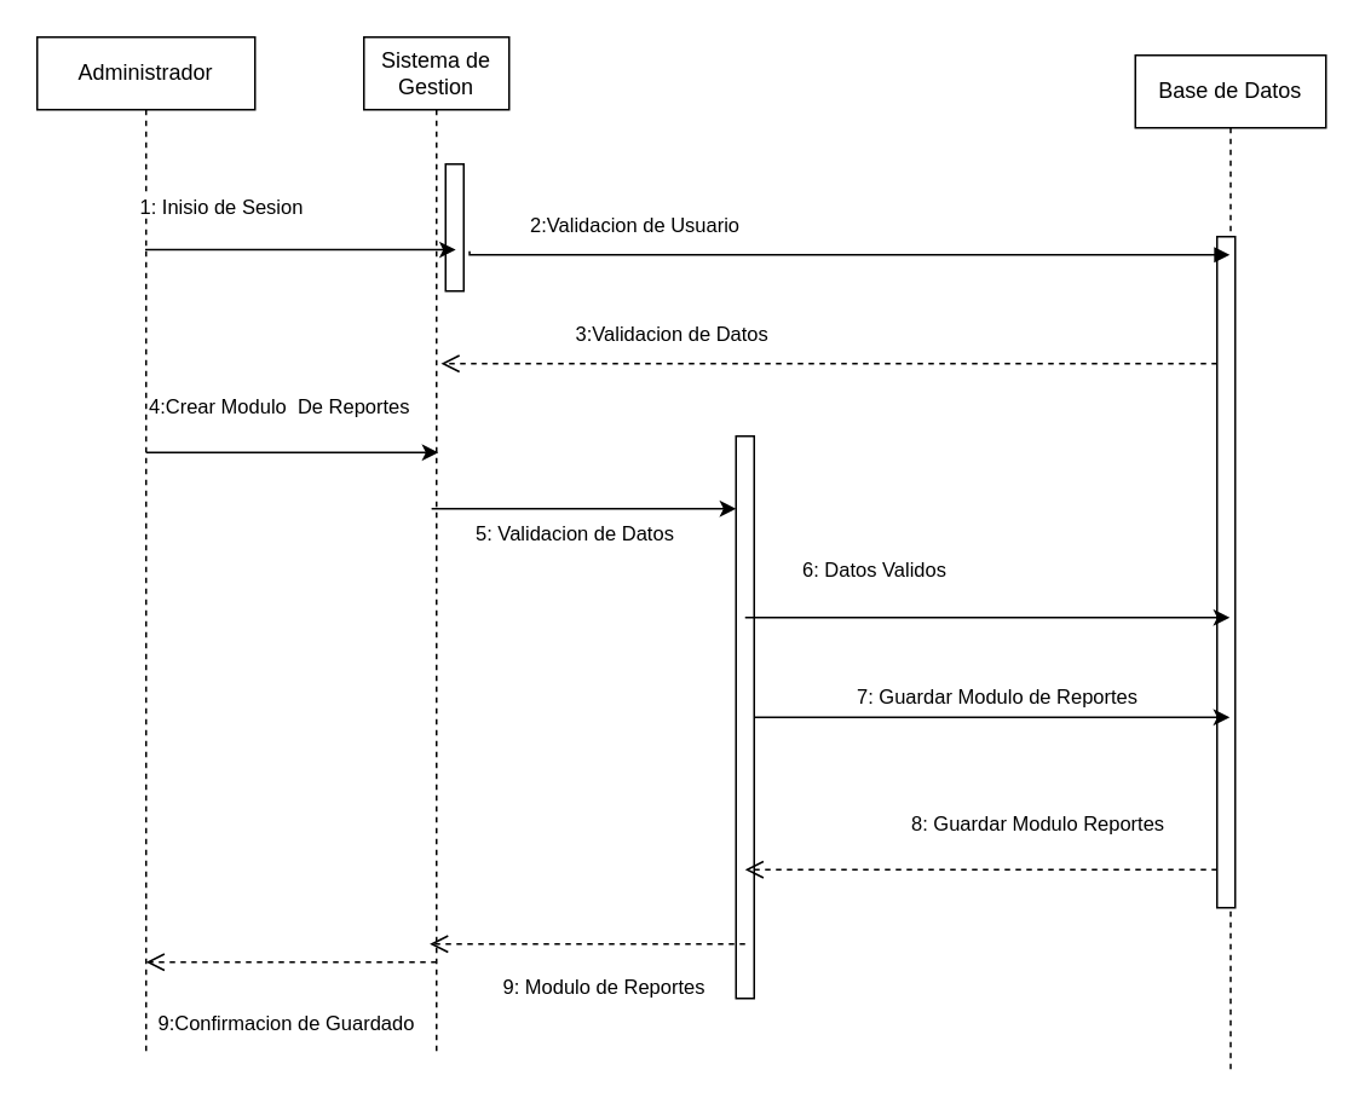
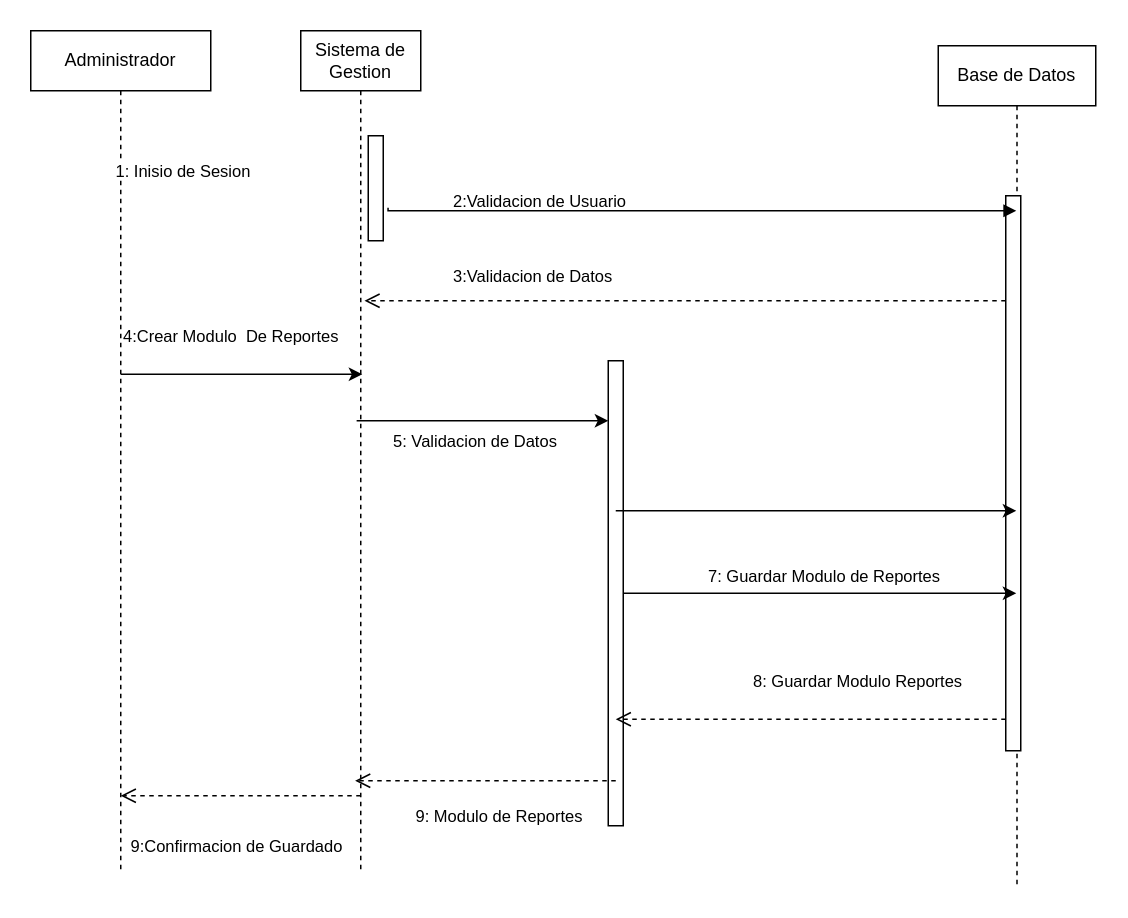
  <mxCell id="0" />
  <mxCell id="1" parent="0" />
  <mxCell id="2" value="&lt;font style=&quot;vertical-align: inherit;&quot;&gt;&lt;font style=&quot;vertical-align: inherit;&quot;&gt;Administrador&lt;/font&gt;&lt;/font&gt;" style="shape=umlLifeline;perimeter=lifelinePerimeter;whiteSpace=wrap;html=1;container=0;dropTarget=0;collapsible=0;recursiveResize=0;outlineConnect=0;portConstraint=eastwest;newEdgeStyle={&quot;edgeStyle&quot;:&quot;elbowEdgeStyle&quot;,&quot;elbow&quot;:&quot;vertical&quot;,&quot;curved&quot;:0,&quot;rounded&quot;:0};" vertex="1" parent="1"><mxGeometry x="20" y="20" width="120" height="560" as="geometry" /></mxCell>
  <mxCell id="3" value="Sistema de Gestion" style="shape=umlLifeline;perimeter=lifelinePerimeter;whiteSpace=wrap;html=1;container=0;dropTarget=0;collapsible=0;recursiveResize=0;outlineConnect=0;portConstraint=eastwest;newEdgeStyle={&quot;edgeStyle&quot;:&quot;elbowEdgeStyle&quot;,&quot;elbow&quot;:&quot;vertical&quot;,&quot;curved&quot;:0,&quot;rounded&quot;:0};" vertex="1" parent="1"><mxGeometry x="200" y="20" width="80" height="560" as="geometry" /></mxCell>
  <mxCell id="4" value="&lt;span style=&quot;color: rgba(0, 0, 0, 0); font-family: monospace; font-size: 0px; text-align: start;&quot;&gt;%3CmxGraphModel%3E%3Croot%3E%3CmxCell%20id%3D%220%22%2F%3E%3CmxCell%20id%3D%221%22%20parent%3D%220%22%2F%3E%3CmxCell%20id%3D%222%22%20value%3D%229%3AAgenda%20Disponible%22%20style%3D%22html%3D1%3BverticalAlign%3Dbottom%3BendArrow%3Dopen%3Bdashed%3D1%3BendSize%3D8%3BedgeStyle%3DelbowEdgeStyle%3Belbow%3Dhorizontal%3Bcurved%3D0%3Brounded%3D0%3BexitX%3D0.5%3BexitY%3D0.885%3BexitDx%3D0%3BexitDy%3D0%3BexitPerimeter%3D0%3BentryX%3D0.545%3BentryY%3D0.885%3BentryDx%3D0%3BentryDy%3D0%3BentryPerimeter%3D0%3B%22%20edge%3D%221%22%20parent%3D%221%22%3E%3CmxGeometry%20relative%3D%221%22%20as%3D%22geometry%22%3E%3CmxPoint%20x%3D%221030%22%20y%3D%22900%22%20as%3D%22targetPoint%22%2F%3E%3CArray%20as%3D%22points%22%3E%3CmxPoint%20x%3D%221135%22%20y%3D%22900%22%2F%3E%3C%2FArray%3E%3CmxPoint%20x%3D%221240%22%20y%3D%22900%22%20as%3D%22sourcePoint%22%2F%3E%3CmxPoint%20as%3D%22offset%22%2F%3E%3C%2FmxGeometry%3E%3C%2FmxCell%3E%3C%2Froot%3E%3C%2FmxGraphModel%3E&lt;/span&gt;" style="html=1;points=[];perimeter=orthogonalPerimeter;outlineConnect=0;targetShapes=umlLifeline;portConstraint=eastwest;newEdgeStyle={&quot;edgeStyle&quot;:&quot;elbowEdgeStyle&quot;,&quot;elbow&quot;:&quot;vertical&quot;,&quot;curved&quot;:0,&quot;rounded&quot;:0};" vertex="1" parent="3"><mxGeometry x="45" y="70" width="10" height="70" as="geometry" /></mxCell>
  <mxCell id="5" value="&lt;font style=&quot;vertical-align: inherit;&quot;&gt;&lt;font style=&quot;vertical-align: inherit;&quot;&gt;&lt;font style=&quot;vertical-align: inherit;&quot;&gt;&lt;font style=&quot;vertical-align: inherit;&quot;&gt;Base de Datos&lt;/font&gt;&lt;/font&gt;&lt;/font&gt;&lt;/font&gt;" style="shape=umlLifeline;perimeter=lifelinePerimeter;whiteSpace=wrap;html=1;container=0;dropTarget=0;collapsible=0;recursiveResize=0;outlineConnect=0;portConstraint=eastwest;newEdgeStyle={&quot;edgeStyle&quot;:&quot;elbowEdgeStyle&quot;,&quot;elbow&quot;:&quot;vertical&quot;,&quot;curved&quot;:0,&quot;rounded&quot;:0};" vertex="1" parent="1"><mxGeometry x="625" y="30" width="105" height="560" as="geometry" /></mxCell>
  <mxCell id="6" value="" style="html=1;points=[];perimeter=orthogonalPerimeter;outlineConnect=0;targetShapes=umlLifeline;portConstraint=eastwest;newEdgeStyle={&quot;edgeStyle&quot;:&quot;elbowEdgeStyle&quot;,&quot;elbow&quot;:&quot;vertical&quot;,&quot;curved&quot;:0,&quot;rounded&quot;:0};" vertex="1" parent="5"><mxGeometry x="45" y="100" width="10" height="370" as="geometry" /></mxCell>
  <mxCell id="7" value="" style="html=1;verticalAlign=bottom;endArrow=block;edgeStyle=elbowEdgeStyle;elbow=vertical;curved=0;rounded=0;exitX=0.916;exitY=0.952;exitDx=0;exitDy=0;exitPerimeter=0;" edge="1" parent="1" source="9" target="5"><mxGeometry relative="1" as="geometry"><mxPoint x="275" y="120" as="sourcePoint" /><Array as="points"><mxPoint x="365" y="140" /></Array><mxPoint x="445" y="120" as="targetPoint" /></mxGeometry></mxCell>
- <mxCell id="8" value="&lt;div style=&quot;text-align: center;&quot;&gt;&lt;span style=&quot;font-size: 11px; text-wrap: nowrap; background-color: rgb(255, 255, 255);&quot;&gt;&lt;font style=&quot;vertical-align: inherit;&quot;&gt;&lt;font style=&quot;vertical-align: inherit;&quot;&gt;2:Validacion de Usuario&lt;/font&gt;&lt;/font&gt;&lt;/span&gt;&lt;/div&gt;" style="text;whiteSpace=wrap;html=1;" vertex="1" parent="1"><mxGeometry x="290" y="110" width="110" height="40" as="geometry" /></mxCell>
+ <mxCell id="8" value="&lt;div style=&quot;text-align: center;&quot;&gt;&lt;span style=&quot;font-size: 11px; text-wrap: nowrap; background-color: rgb(255, 255, 255);&quot;&gt;&lt;font style=&quot;vertical-align: inherit;&quot;&gt;&lt;font style=&quot;vertical-align: inherit;&quot;&gt;2:Validacion de Usuario&lt;/font&gt;&lt;/font&gt;&lt;/span&gt;&lt;/div&gt;" style="text;whiteSpace=wrap;html=1;" vertex="1" parent="1"><mxGeometry x="300" y="120" width="110" height="40" as="geometry" /></mxCell>
  <mxCell id="9" value="&lt;div style=&quot;text-align: center;&quot;&gt;&lt;span style=&quot;font-size: 11px; text-wrap: nowrap; background-color: rgb(255, 255, 255);&quot;&gt;&lt;font style=&quot;vertical-align: inherit;&quot;&gt;&lt;font style=&quot;vertical-align: inherit;&quot;&gt;&lt;font style=&quot;vertical-align: inherit;&quot;&gt;&lt;font style=&quot;vertical-align: inherit;&quot;&gt;1: Inisio de Sesion&lt;/font&gt;&lt;/font&gt;&lt;/font&gt;&lt;/font&gt;&lt;/span&gt;&lt;/div&gt;" style="text;whiteSpace=wrap;html=1;" vertex="1" parent="1"><mxGeometry x="75" y="100" width="200" height="40" as="geometry" /></mxCell>
  <mxCell id="10" value="" style="html=1;verticalAlign=bottom;endArrow=open;dashed=1;endSize=8;edgeStyle=elbowEdgeStyle;elbow=horizontal;curved=0;rounded=0;" edge="1" parent="1" source="6"><mxGeometry x="-0.005" y="-20" relative="1" as="geometry"><mxPoint x="242.5" y="200" as="targetPoint" /><Array as="points"><mxPoint x="337.5" y="200" /></Array><mxPoint x="437.5" y="200" as="sourcePoint" /><mxPoint as="offset" /></mxGeometry></mxCell>
- <mxCell id="11" value="" style="endArrow=classic;html=1;rounded=0;entryX=0.878;entryY=0.931;entryDx=0;entryDy=0;entryPerimeter=0;" edge="1" parent="1" source="2" target="9"><mxGeometry width="50" height="50" relative="1" as="geometry"><mxPoint x="85" y="180" as="sourcePoint" /><mxPoint x="135" y="130" as="targetPoint" /></mxGeometry></mxCell>
  <mxCell id="12" value="&lt;div style=&quot;text-align: center;&quot;&gt;&lt;span style=&quot;font-size: 11px; text-wrap: nowrap; background-color: rgb(255, 255, 255);&quot;&gt;4:Crear Modulo&amp;nbsp; De Reportes&lt;/span&gt;&lt;/div&gt;" style="text;whiteSpace=wrap;html=1;" vertex="1" parent="1"><mxGeometry x="80" y="210" width="130" height="40" as="geometry" /></mxCell>
  <mxCell id="13" value="" style="endArrow=classic;html=1;rounded=0;" edge="1" parent="1" target="22"><mxGeometry width="50" height="50" relative="1" as="geometry"><mxPoint x="237.25" y="280" as="sourcePoint" /><mxPoint x="452.75" y="280" as="targetPoint" /></mxGeometry></mxCell>
  <mxCell id="14" value="&lt;div style=&quot;text-align: center;&quot;&gt;&lt;span style=&quot;font-size: 11px; text-wrap: nowrap; background-color: rgb(255, 255, 255);&quot;&gt;9:Confirmacion de Guardado&lt;/span&gt;&lt;/div&gt;" style="text;whiteSpace=wrap;html=1;" vertex="1" parent="1"><mxGeometry x="85" y="550" width="130" height="40" as="geometry" /></mxCell>
  <mxCell id="15" value="" style="endArrow=classic;html=1;rounded=0;" edge="1" parent="1"><mxGeometry width="50" height="50" relative="1" as="geometry"><mxPoint x="80" y="249" as="sourcePoint" /><mxPoint x="241" y="249" as="targetPoint" /></mxGeometry></mxCell>
  <mxCell id="16" value="&lt;div style=&quot;text-align: center;&quot;&gt;&lt;span style=&quot;font-size: 11px; text-wrap: nowrap; background-color: rgb(255, 255, 255);&quot;&gt;&lt;font style=&quot;vertical-align: inherit;&quot;&gt;&lt;font style=&quot;vertical-align: inherit;&quot;&gt;5: Validacion de Datos&lt;/font&gt;&lt;/font&gt;&lt;/span&gt;&lt;/div&gt;" style="text;whiteSpace=wrap;html=1;" vertex="1" parent="1"><mxGeometry x="260" y="280" width="110" height="40" as="geometry" /></mxCell>
- <mxCell id="17" value="&lt;div style=&quot;text-align: center;&quot;&gt;&lt;span style=&quot;font-size: 11px; text-wrap: nowrap; background-color: rgb(255, 255, 255);&quot;&gt;&lt;font style=&quot;vertical-align: inherit;&quot;&gt;&lt;font style=&quot;vertical-align: inherit;&quot;&gt;3:Validacion de Datos&lt;/font&gt;&lt;/font&gt;&lt;/span&gt;&lt;/div&gt;" style="text;whiteSpace=wrap;html=1;" vertex="1" parent="1"><mxGeometry x="315" y="170" width="110" height="40" as="geometry" /></mxCell>
- <mxCell id="18" value="&lt;div style=&quot;text-align: center;&quot;&gt;&lt;span style=&quot;font-size: 11px; text-wrap: nowrap; background-color: rgb(255, 255, 255);&quot;&gt;6: Datos Validos&lt;/span&gt;&lt;/div&gt;" style="text;whiteSpace=wrap;html=1;" vertex="1" parent="1"><mxGeometry x="440" y="300" width="110" height="40" as="geometry" /></mxCell>
+ <mxCell id="17" value="&lt;div style=&quot;text-align: center;&quot;&gt;&lt;span style=&quot;font-size: 11px; text-wrap: nowrap; background-color: rgb(255, 255, 255);&quot;&gt;&lt;font style=&quot;vertical-align: inherit;&quot;&gt;&lt;font style=&quot;vertical-align: inherit;&quot;&gt;3:Validacion de Datos&lt;/font&gt;&lt;/font&gt;&lt;/span&gt;&lt;/div&gt;" style="text;whiteSpace=wrap;html=1;" vertex="1" parent="1"><mxGeometry x="300" y="170" width="110" height="40" as="geometry" /></mxCell>
  <mxCell id="19" value="" style="endArrow=classic;html=1;rounded=0;" edge="1" parent="1" source="22" target="5"><mxGeometry width="50" height="50" relative="1" as="geometry"><mxPoint x="244.5" y="380" as="sourcePoint" /><mxPoint x="405.5" y="380" as="targetPoint" /></mxGeometry></mxCell>
  <mxCell id="20" value="&lt;div style=&quot;text-align: center;&quot;&gt;&lt;span style=&quot;font-size: 11px; text-wrap: nowrap; background-color: rgb(255, 255, 255);&quot;&gt;7: Guardar Modulo de Reportes&lt;/span&gt;&lt;/div&gt;" style="text;whiteSpace=wrap;html=1;" vertex="1" parent="1"><mxGeometry x="470" y="370" width="110" height="40" as="geometry" /></mxCell>
  <mxCell id="21" value="&lt;div style=&quot;text-align: center;&quot;&gt;&lt;span style=&quot;font-size: 11px; text-wrap: nowrap; background-color: rgb(255, 255, 255);&quot;&gt;8: Guardar Modulo Reportes&lt;/span&gt;&lt;/div&gt;" style="text;whiteSpace=wrap;html=1;" vertex="1" parent="1"><mxGeometry x="500" y="440" width="110" height="40" as="geometry" /></mxCell>
  <mxCell id="22" value="&lt;span style=&quot;color: rgba(0, 0, 0, 0); font-family: monospace; font-size: 0px; text-align: start;&quot;&gt;%3CmxGraphModel%3E%3Croot%3E%3CmxCell%20id%3D%220%22%2F%3E%3CmxCell%20id%3D%221%22%20parent%3D%220%22%2F%3E%3CmxCell%20id%3D%222%22%20value%3D%229%3AAgenda%20Disponible%22%20style%3D%22html%3D1%3BverticalAlign%3Dbottom%3BendArrow%3Dopen%3Bdashed%3D1%3BendSize%3D8%3BedgeStyle%3DelbowEdgeStyle%3Belbow%3Dhorizontal%3Bcurved%3D0%3Brounded%3D0%3BexitX%3D0.5%3BexitY%3D0.885%3BexitDx%3D0%3BexitDy%3D0%3BexitPerimeter%3D0%3BentryX%3D0.545%3BentryY%3D0.885%3BentryDx%3D0%3BentryDy%3D0%3BentryPerimeter%3D0%3B%22%20edge%3D%221%22%20parent%3D%221%22%3E%3CmxGeometry%20relative%3D%221%22%20as%3D%22geometry%22%3E%3CmxPoint%20x%3D%221030%22%20y%3D%22900%22%20as%3D%22targetPoint%22%2F%3E%3CArray%20as%3D%22points%22%3E%3CmxPoint%20x%3D%221135%22%20y%3D%22900%22%2F%3E%3C%2FArray%3E%3CmxPoint%20x%3D%221240%22%20y%3D%22900%22%20as%3D%22sourcePoint%22%2F%3E%3CmxPoint%20as%3D%22offset%22%2F%3E%3C%2FmxGeometry%3E%3C%2FmxCell%3E%3C%2Froot%3E%3C%2FmxGraphModel%3E&lt;/span&gt;" style="html=1;points=[];perimeter=orthogonalPerimeter;outlineConnect=0;targetShapes=umlLifeline;portConstraint=eastwest;newEdgeStyle={&quot;edgeStyle&quot;:&quot;elbowEdgeStyle&quot;,&quot;elbow&quot;:&quot;vertical&quot;,&quot;curved&quot;:0,&quot;rounded&quot;:0};" vertex="1" parent="1"><mxGeometry x="405" y="240" width="10" height="310" as="geometry" /></mxCell>
  <mxCell id="23" value="" style="endArrow=classic;html=1;rounded=0;" edge="1" parent="1" target="5"><mxGeometry width="50" height="50" relative="1" as="geometry"><mxPoint x="410" y="340" as="sourcePoint" /><mxPoint x="551" y="340" as="targetPoint" /></mxGeometry></mxCell>
  <mxCell id="24" value="" style="html=1;verticalAlign=bottom;endArrow=open;dashed=1;endSize=8;edgeStyle=elbowEdgeStyle;elbow=horizontal;curved=0;rounded=0;" edge="1" parent="1" source="6"><mxGeometry x="-0.005" y="-20" relative="1" as="geometry"><mxPoint x="410" y="479" as="targetPoint" /><Array as="points"><mxPoint x="675" y="470" /></Array><mxPoint x="706.25" y="479" as="sourcePoint" /><mxPoint as="offset" /></mxGeometry></mxCell>
  <mxCell id="25" value="" style="html=1;verticalAlign=bottom;endArrow=open;dashed=1;endSize=8;edgeStyle=elbowEdgeStyle;elbow=horizontal;curved=0;rounded=0;" edge="1" parent="1"><mxGeometry x="-0.005" y="-20" relative="1" as="geometry"><mxPoint x="236.25" y="520" as="targetPoint" /><Array as="points" /><mxPoint x="410" y="520" as="sourcePoint" /><mxPoint as="offset" /></mxGeometry></mxCell>
  <mxCell id="26" value="&lt;div style=&quot;text-align: center;&quot;&gt;&lt;span style=&quot;font-size: 11px; text-wrap: nowrap; background-color: rgb(255, 255, 255);&quot;&gt;9: Modulo de Reportes&lt;/span&gt;&lt;/div&gt;" style="text;whiteSpace=wrap;html=1;" vertex="1" parent="1"><mxGeometry x="275" y="530" width="110" height="40" as="geometry" /></mxCell>
  <mxCell id="27" value="" style="html=1;verticalAlign=bottom;endArrow=open;dashed=1;endSize=8;edgeStyle=elbowEdgeStyle;elbow=horizontal;curved=0;rounded=0;" edge="1" parent="1"><mxGeometry x="-0.005" y="-20" relative="1" as="geometry"><mxPoint x="80" y="530" as="targetPoint" /><Array as="points" /><mxPoint x="240" y="530" as="sourcePoint" /><mxPoint as="offset" /></mxGeometry></mxCell>
